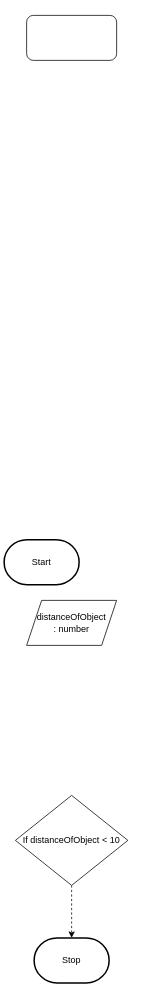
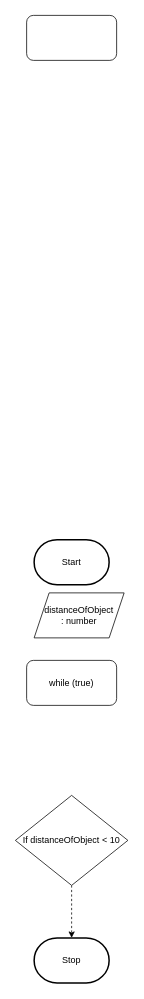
  <mxCell id="0" />
  <mxCell id="1" parent="0" />
  <mxCell id="2" style="edgeStyle=orthogonalEdgeStyle;html=1;rounded=0;startArrow=none;dashed=1;" parent="1" source="7" target="4" edge="1"><mxGeometry relative="1" as="geometry" /></mxCell>
- <mxCell id="3" value="Start" style="strokeWidth=2;html=1;shape=mxgraph.flowchart.terminator;whiteSpace=wrap;" parent="1" vertex="1"><mxGeometry x="5" y="719" width="100" height="60" as="geometry" /></mxCell>
+ <mxCell id="3" value="Start" style="strokeWidth=2;html=1;shape=mxgraph.flowchart.terminator;whiteSpace=wrap;" parent="1" vertex="1"><mxGeometry x="45" y="719" width="100" height="60" as="geometry" /></mxCell>
  <mxCell id="4" value="Stop" style="strokeWidth=2;html=1;shape=mxgraph.flowchart.terminator;whiteSpace=wrap;" parent="1" vertex="1"><mxGeometry x="45" y="1250" width="100" height="60" as="geometry" /></mxCell>
- <mxCell id="5" value="distanceOfObject&lt;br&gt;: number" style="shape=parallelogram;perimeter=parallelogramPerimeter;whiteSpace=wrap;html=1;fixedSize=1;" vertex="1" parent="1"><mxGeometry x="35" y="800" width="120" height="60" as="geometry" /></mxCell>
+ <mxCell id="5" value="distanceOfObject&lt;br&gt;: number" style="shape=parallelogram;perimeter=parallelogramPerimeter;whiteSpace=wrap;html=1;fixedSize=1;" vertex="1" parent="1"><mxGeometry x="45" y="790" width="120" height="60" as="geometry" /></mxCell>
+ <mxCell id="6" value="while (true)" style="rounded=1;whiteSpace=wrap;html=1;" vertex="1" parent="1"><mxGeometry x="35" y="880" width="120" height="60" as="geometry" /></mxCell>
  <mxCell id="7" value="If distanceOfObject &amp;lt; 10" style="rhombus;whiteSpace=wrap;html=1;" vertex="1" parent="1"><mxGeometry x="20" y="1060" width="150" height="120" as="geometry" /></mxCell>
  <mxCell id="8" value="" style="rounded=1;whiteSpace=wrap;html=1;" vertex="1" parent="1"><mxGeometry x="35" y="20" width="120" height="60" as="geometry" /></mxCell>
